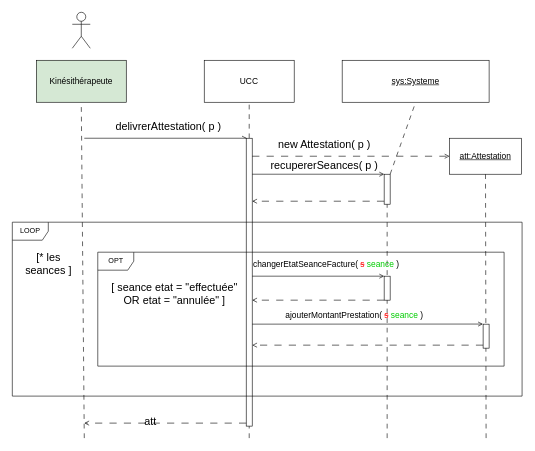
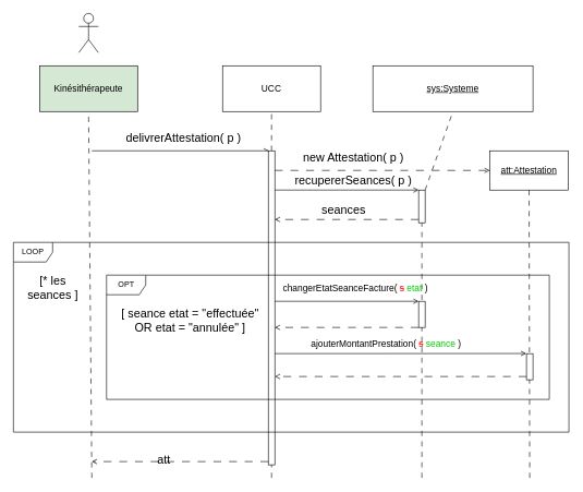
  <mxCell id="0" />
  <mxCell id="1" parent="0" />
  <mxCell id="2" value="&lt;u&gt;&lt;font style=&quot;font-size: 14px;&quot;&gt;att:Attestation&lt;/font&gt;&lt;/u&gt;" style="rounded=0;whiteSpace=wrap;html=1;" parent="1" vertex="1"><mxGeometry x="749" y="230" width="120" height="60" as="geometry" /></mxCell>
  <mxCell id="3" value="" style="endArrow=none;dashed=1;html=1;rounded=0;entryX=0.5;entryY=1;entryDx=0;entryDy=0;dashPattern=8 8;" parent="1" target="2" edge="1"><mxGeometry width="50" height="50" relative="1" as="geometry"><mxPoint x="810" y="730" as="sourcePoint" /><mxPoint x="809" y="310" as="targetPoint" /></mxGeometry></mxCell>
  <mxCell id="4" value="Kinésithérapeute" style="whiteSpace=wrap;html=1;fontSize=14;fillColor=#d5e8d4;" parent="1" vertex="1"><mxGeometry x="60" y="100" width="150" height="70" as="geometry" /></mxCell>
  <mxCell id="5" value="" style="endArrow=none;dashed=1;html=1;rounded=0;entryX=0.5;entryY=1;entryDx=0;entryDy=0;dashPattern=8 8;" parent="1" target="4" edge="1"><mxGeometry width="50" height="50" relative="1" as="geometry"><mxPoint x="140" y="730" as="sourcePoint" /><mxPoint x="989" y="250" as="targetPoint" /></mxGeometry></mxCell>
  <mxCell id="6" value="UCC" style="whiteSpace=wrap;html=1;fontSize=14;" parent="1" vertex="1"><mxGeometry x="340" y="100" width="150" height="70" as="geometry" /></mxCell>
  <mxCell id="7" value="" style="endArrow=none;dashed=1;html=1;rounded=0;dashPattern=8 8;entryX=0.5;entryY=1;entryDx=0;entryDy=0;" parent="1" source="14" target="6" edge="1"><mxGeometry width="50" height="50" relative="1" as="geometry"><mxPoint x="420" y="1472.963" as="sourcePoint" /><mxPoint x="415" y="140" as="targetPoint" /></mxGeometry></mxCell>
  <mxCell id="8" value="&lt;u&gt;sys:Systeme&lt;/u&gt;" style="whiteSpace=wrap;html=1;fontSize=14;" parent="1" vertex="1"><mxGeometry x="570" y="100" width="245" height="70" as="geometry" /></mxCell>
  <mxCell id="9" value="" style="endArrow=none;dashed=1;html=1;rounded=0;dashPattern=8 8;entryX=0.5;entryY=1;entryDx=0;entryDy=0;" parent="1" source="18" target="8" edge="1"><mxGeometry width="50" height="50" relative="1" as="geometry"><mxPoint x="645" y="1460" as="sourcePoint" /><mxPoint x="425" y="140" as="targetPoint" /></mxGeometry></mxCell>
  <mxCell id="10" value="" style="shape=umlActor;verticalLabelPosition=bottom;verticalAlign=top;html=1;outlineConnect=0;" parent="1" vertex="1"><mxGeometry x="120" y="20" width="30" height="60" as="geometry" /></mxCell>
  <mxCell id="11" value="" style="endArrow=openAsync;html=1;rounded=0;endFill=0;" parent="1" edge="1"><mxGeometry width="50" height="50" relative="1" as="geometry"><mxPoint x="140" y="230" as="sourcePoint" /><mxPoint x="410" y="230" as="targetPoint" /></mxGeometry></mxCell>
  <mxCell id="12" value="&lt;font style=&quot;font-size: 18px;&quot;&gt;delivrerAttestation( p )&lt;/font&gt;" style="text;html=1;align=center;verticalAlign=middle;resizable=0;points=[];autosize=1;strokeColor=none;fillColor=none;" parent="1" vertex="1"><mxGeometry x="180" y="190" width="200" height="40" as="geometry" /></mxCell>
  <mxCell id="13" value="" style="endArrow=none;dashed=1;html=1;rounded=0;dashPattern=8 8;entryX=0.5;entryY=1;entryDx=0;entryDy=0;" parent="1" target="14" edge="1"><mxGeometry width="50" height="50" relative="1" as="geometry"><mxPoint x="415" y="730" as="sourcePoint" /><mxPoint x="415" y="130" as="targetPoint" /></mxGeometry></mxCell>
  <mxCell id="14" value="" style="html=1;points=[[0,0,0,0,5],[0,1,0,0,-5],[1,0,0,0,5],[1,1,0,0,-5]];perimeter=orthogonalPerimeter;outlineConnect=0;targetShapes=umlLifeline;portConstraint=eastwest;newEdgeStyle={&quot;curved&quot;:0,&quot;rounded&quot;:0};" parent="1" vertex="1"><mxGeometry x="410" y="230" width="10" height="480" as="geometry" /></mxCell>
  <mxCell id="15" value="" style="endArrow=open;html=1;rounded=0;entryX=0;entryY=0.5;entryDx=0;entryDy=0;endFill=0;dashed=1;dashPattern=12 12;" parent="1" source="14" target="2" edge="1"><mxGeometry width="50" height="50" relative="1" as="geometry"><mxPoint x="430" y="300" as="sourcePoint" /><mxPoint x="750" y="190" as="targetPoint" /></mxGeometry></mxCell>
  <mxCell id="16" value="&lt;font style=&quot;font-size: 18px;&quot;&gt;new Attestation( p )&lt;/font&gt;" style="text;html=1;align=center;verticalAlign=middle;resizable=0;points=[];autosize=1;strokeColor=none;fillColor=none;rotation=0;" parent="1" vertex="1"><mxGeometry x="450" y="220" width="180" height="40" as="geometry" /></mxCell>
  <mxCell id="17" value="" style="endArrow=none;dashed=1;html=1;rounded=0;dashPattern=8 8;entryX=0.5;entryY=1;entryDx=0;entryDy=0;" parent="1" target="18" edge="1"><mxGeometry width="50" height="50" relative="1" as="geometry"><mxPoint x="645" y="730" as="sourcePoint" /><mxPoint x="645" y="130" as="targetPoint" /></mxGeometry></mxCell>
  <mxCell id="18" value="" style="html=1;points=[[0,0,0,0,5],[0,1,0,0,-5],[1,0,0,0,5],[1,1,0,0,-5]];perimeter=orthogonalPerimeter;outlineConnect=0;targetShapes=umlLifeline;portConstraint=eastwest;newEdgeStyle={&quot;curved&quot;:0,&quot;rounded&quot;:0};" parent="1" vertex="1"><mxGeometry x="640" y="290" width="10" height="50" as="geometry" /></mxCell>
  <mxCell id="19" value="" style="endArrow=open;html=1;rounded=0;endFill=0;" parent="1" edge="1"><mxGeometry width="50" height="50" relative="1" as="geometry"><mxPoint x="420" y="290" as="sourcePoint" /><mxPoint x="640" y="290" as="targetPoint" /></mxGeometry></mxCell>
  <mxCell id="20" value="&lt;span style=&quot;font-size: 18px;&quot;&gt;recupererSeances( p )&lt;/span&gt;" style="text;html=1;align=center;verticalAlign=middle;resizable=0;points=[];autosize=1;strokeColor=none;fillColor=none;rotation=0;" parent="1" vertex="1"><mxGeometry x="440" y="255" width="200" height="40" as="geometry" /></mxCell>
  <mxCell id="21" value="" style="endArrow=open;html=1;rounded=0;endFill=0;dashed=1;dashPattern=12 12;exitX=0;exitY=1;exitDx=0;exitDy=-5;exitPerimeter=0;" parent="1" source="18" target="14" edge="1"><mxGeometry width="50" height="50" relative="1" as="geometry"><mxPoint x="430" y="270" as="sourcePoint" /><mxPoint x="580" y="310" as="targetPoint" /></mxGeometry></mxCell>
  <mxCell id="22" value="LOOP" style="shape=umlFrame;whiteSpace=wrap;html=1;pointerEvents=0;" parent="1" vertex="1"><mxGeometry x="20" y="370" width="850" height="290" as="geometry" /></mxCell>
  <mxCell id="23" value="OPT" style="shape=umlFrame;whiteSpace=wrap;html=1;pointerEvents=0;" parent="1" vertex="1"><mxGeometry x="162.5" y="420" width="677.5" height="190" as="geometry" /></mxCell>
  <mxCell id="24" value="&lt;font style=&quot;font-size: 18px;&quot;&gt;[* les &lt;br&gt;seances ]&lt;/font&gt;" style="text;html=1;align=center;verticalAlign=middle;resizable=0;points=[];autosize=1;strokeColor=none;fillColor=none;" parent="1" vertex="1"><mxGeometry x="30" y="410" width="100" height="60" as="geometry" /></mxCell>
  <mxCell id="25" value="" style="html=1;points=[[0,0,0,0,5],[0,1,0,0,-5],[1,0,0,0,5],[1,1,0,0,-5]];perimeter=orthogonalPerimeter;outlineConnect=0;targetShapes=umlLifeline;portConstraint=eastwest;newEdgeStyle={&quot;curved&quot;:0,&quot;rounded&quot;:0};" parent="1" vertex="1"><mxGeometry x="640" y="460" width="10" height="40" as="geometry" /></mxCell>
  <mxCell id="26" value="" style="endArrow=open;html=1;rounded=0;endFill=0;" parent="1" edge="1"><mxGeometry width="50" height="50" relative="1" as="geometry"><mxPoint x="420" y="460" as="sourcePoint" /><mxPoint x="640" y="460" as="targetPoint" /></mxGeometry></mxCell>
- <mxCell id="28" value="&lt;font style=&quot;font-size: 14px;&quot;&gt;changerEtatSeanceFacture( &lt;strike style=&quot;color: rgb(255, 0, 0);&quot;&gt;s&lt;/strike&gt;&lt;font color=&quot;#33ff33&quot;&gt; &lt;/font&gt;&lt;font color=&quot;#00cc00&quot;&gt;seance &lt;/font&gt;)&lt;/font&gt;" style="text;html=1;align=center;verticalAlign=middle;resizable=0;points=[];autosize=1;strokeColor=none;fillColor=none;" parent="1" vertex="1"><mxGeometry x="408" y="425" width="270" height="30" as="geometry" /></mxCell>
+ <mxCell id="27" value="&lt;font style=&quot;font-size: 18px;&quot;&gt;seances&lt;/font&gt;" style="text;html=1;align=center;verticalAlign=middle;resizable=0;points=[];autosize=1;strokeColor=none;fillColor=none;" parent="1" vertex="1"><mxGeometry x="480" y="300" width="90" height="40" as="geometry" /></mxCell>
+ <mxCell id="28" value="&lt;font style=&quot;font-size: 14px;&quot;&gt;changerEtatSeanceFacture( &lt;strike style=&quot;color: rgb(255, 0, 0);&quot;&gt;s&lt;/strike&gt;&lt;font color=&quot;#33ff33&quot;&gt; &lt;/font&gt;&lt;font color=&quot;#00cc00&quot;&gt;etat &lt;/font&gt;)&lt;/font&gt;" style="text;html=1;align=center;verticalAlign=middle;resizable=0;points=[];autosize=1;strokeColor=none;fillColor=none;" parent="1" vertex="1"><mxGeometry x="408" y="425" width="270" height="30" as="geometry" /></mxCell>
  <mxCell id="29" value="" style="endArrow=open;html=1;rounded=0;endFill=0;dashed=1;dashPattern=12 12;exitX=0;exitY=1;exitDx=0;exitDy=-5;exitPerimeter=0;" parent="1" edge="1"><mxGeometry width="50" height="50" relative="1" as="geometry"><mxPoint x="640" y="500" as="sourcePoint" /><mxPoint x="420" y="500" as="targetPoint" /></mxGeometry></mxCell>
  <mxCell id="30" value="" style="endArrow=open;html=1;rounded=0;endFill=0;entryX=-0.033;entryY=-0.004;entryDx=0;entryDy=0;entryPerimeter=0;" parent="1" target="31" edge="1"><mxGeometry width="50" height="50" relative="1" as="geometry"><mxPoint x="420" y="540" as="sourcePoint" /><mxPoint x="640" y="540" as="targetPoint" /></mxGeometry></mxCell>
  <mxCell id="31" value="" style="html=1;points=[[0,0,0,0,5],[0,1,0,0,-5],[1,0,0,0,5],[1,1,0,0,-5]];perimeter=orthogonalPerimeter;outlineConnect=0;targetShapes=umlLifeline;portConstraint=eastwest;newEdgeStyle={&quot;curved&quot;:0,&quot;rounded&quot;:0};" parent="1" vertex="1"><mxGeometry x="805" y="540" width="10" height="40" as="geometry" /></mxCell>
  <mxCell id="32" value="&lt;font style=&quot;font-size: 14px;&quot;&gt;ajouterMontantPrestation(&amp;nbsp;&lt;strike style=&quot;border-color: var(--border-color); color: rgb(255, 0, 0);&quot;&gt;s&lt;/strike&gt;&lt;font style=&quot;border-color: var(--border-color);&quot; color=&quot;#33ff33&quot;&gt;&amp;nbsp;&lt;/font&gt;&lt;font style=&quot;border-color: var(--border-color);&quot; color=&quot;#00cc00&quot;&gt;seance&lt;/font&gt;&amp;nbsp;)&lt;/font&gt;" style="text;html=1;align=center;verticalAlign=middle;resizable=0;points=[];autosize=1;strokeColor=none;fillColor=none;" parent="1" vertex="1"><mxGeometry x="465" y="510" width="250" height="30" as="geometry" /></mxCell>
  <mxCell id="33" value="" style="endArrow=open;html=1;rounded=0;endFill=0;dashed=1;dashPattern=12 12;exitX=0;exitY=1;exitDx=0;exitDy=-5;exitPerimeter=0;" parent="1" source="31" target="14" edge="1"><mxGeometry width="50" height="50" relative="1" as="geometry"><mxPoint x="650" y="510" as="sourcePoint" /><mxPoint x="430" y="510" as="targetPoint" /></mxGeometry></mxCell>
  <mxCell id="34" value="" style="endArrow=open;html=1;rounded=0;endFill=0;dashed=1;dashPattern=12 12;exitX=0;exitY=1;exitDx=0;exitDy=-5;exitPerimeter=0;" parent="1" source="14" edge="1"><mxGeometry width="50" height="50" relative="1" as="geometry"><mxPoint x="815" y="585" as="sourcePoint" /><mxPoint x="140" y="705" as="targetPoint" /></mxGeometry></mxCell>
  <mxCell id="35" value="&lt;font style=&quot;font-size: 18px;&quot;&gt;att&lt;/font&gt;" style="text;html=1;align=center;verticalAlign=middle;resizable=0;points=[];autosize=1;strokeColor=none;fillColor=none;" parent="1" vertex="1"><mxGeometry x="230" y="683" width="40" height="40" as="geometry" /></mxCell>
  <mxCell id="36" value="&lt;font style=&quot;font-size: 18px;&quot;&gt;[ seance etat = &quot;effectuée&quot;&lt;br&gt;OR etat = &quot;annulée&quot; ]&lt;/font&gt;" style="text;html=1;align=center;verticalAlign=middle;resizable=0;points=[];autosize=1;strokeColor=none;fillColor=none;" parent="1" vertex="1"><mxGeometry x="175" y="460" width="230" height="60" as="geometry" /></mxCell>
